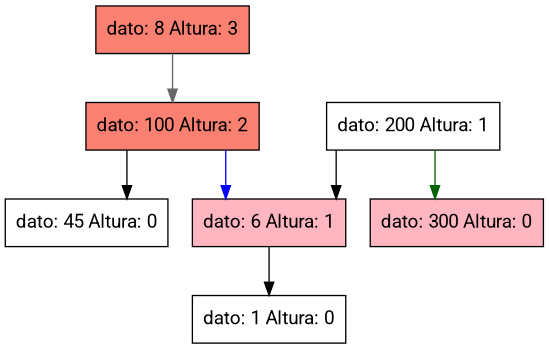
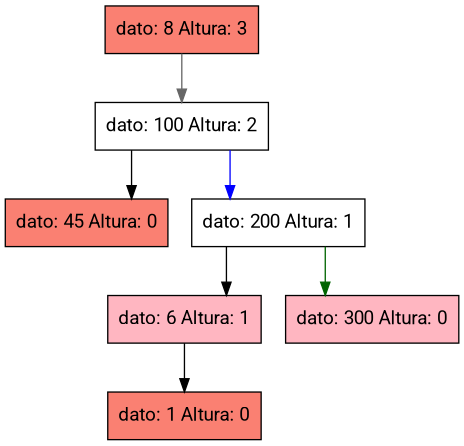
  digraph {
    concentrate=true
    fontname=Roboto
    splines=ortho
    node [fillcolor=salmon fontname=Roboto shape=record style=filled]
    edge [color=black fontname=Roboto]
    n1 [label="{dato: 8  Altura: 3}"]
-   n2 [label="{dato: 100  Altura: 2}"]
+   n2 [fillcolor=white label="{dato: 100  Altura: 2}"]
    n3 [fillcolor=lightpink label="{dato: 6  Altura: 1}"]
-   n4 [fillcolor=white label="{dato: 1  Altura: 0}"]
-   n5 [fillcolor=white label="{dato: 45  Altura: 0}"]
+   n4 [label="{dato: 1  Altura: 0}"]
+   n5 [label="{dato: 45  Altura: 0}"]
    n6 [fillcolor=white label="{dato: 200  Altura: 1}"]
    n7 [fillcolor=lightpink label="{dato: 300  Altura: 0}"]
    n1 -> n2 [color=gray40]
    n2 -> n5
-   n2 -> n3 [color=blue]
+   n2 -> n6 [color=blue]
    n3 -> n4
    n6 -> n3
    n6 -> n7 [color=darkgreen]
  }
